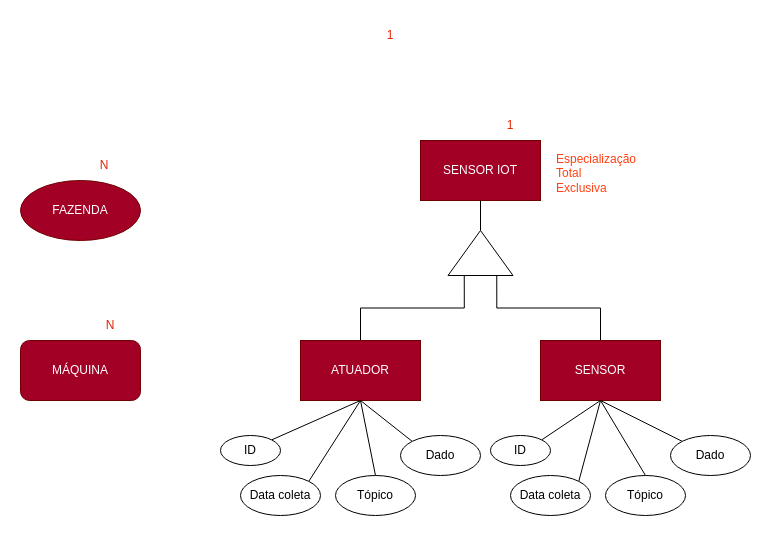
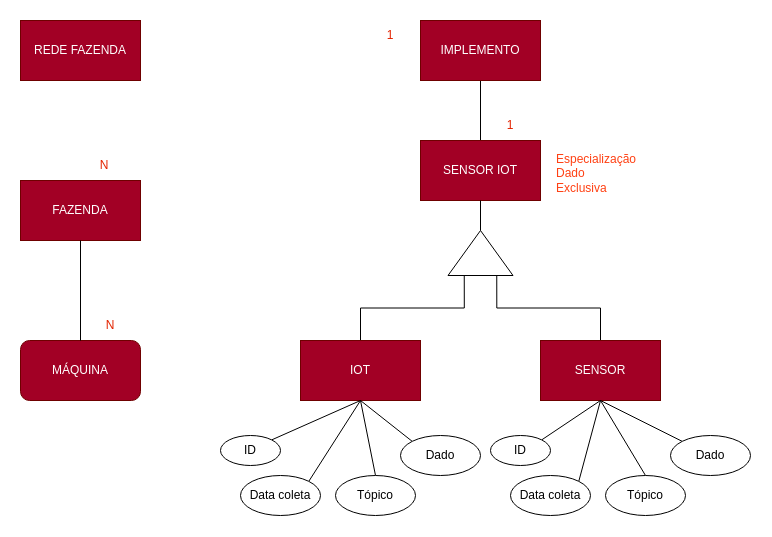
  <mxCell id="0" />
  <mxCell id="1" parent="0" />
- <mxCell id="3" value="FAZENDA" style="ellipse;whiteSpace=wrap;html=1;fillColor=#a20025;fontColor=#ffffff;strokeColor=#6F0000;" vertex="1" parent="1"><mxGeometry x="20" y="180" width="120" height="60" as="geometry" /></mxCell>
+ <mxCell id="2" value="REDE FAZENDA" style="rounded=0;whiteSpace=wrap;html=1;fillColor=#a20025;fontColor=#ffffff;strokeColor=#6F0000;" vertex="1" parent="1"><mxGeometry x="20" y="20" width="120" height="60" as="geometry" /></mxCell>
+ <mxCell id="3" value="FAZENDA" style="rounded=0;whiteSpace=wrap;html=1;fillColor=#a20025;fontColor=#ffffff;strokeColor=#6F0000;" vertex="1" parent="1"><mxGeometry x="20" y="180" width="120" height="60" as="geometry" /></mxCell>
  <mxCell id="4" value="&lt;font&gt;N&lt;/font&gt;" style="text;html=1;align=center;verticalAlign=middle;whiteSpace=wrap;rounded=0;fontColor=#e32400;" vertex="1" parent="1"><mxGeometry x="74" y="150" width="60" height="30" as="geometry" /></mxCell>
  <mxCell id="5" value="MÁQUINA" style="whiteSpace=wrap;html=1;fillColor=#a20025;fontColor=#ffffff;strokeColor=#6F0000;rounded=1;" vertex="1" parent="1"><mxGeometry x="20" y="340" width="120" height="60" as="geometry" /></mxCell>
+ <mxCell id="6" style="rounded=0;orthogonalLoop=1;jettySize=auto;html=1;exitX=0.5;exitY=1;exitDx=0;exitDy=0;entryX=0.5;entryY=0;entryDx=0;entryDy=0;endArrow=none;endFill=0;edgeStyle=orthogonalEdgeStyle;" edge="1" parent="1" source="3" target="5"><mxGeometry relative="1" as="geometry"><mxPoint x="74" y="250" as="sourcePoint" /><mxPoint x="74" y="330" as="targetPoint" /></mxGeometry></mxCell>
  <mxCell id="7" value="&lt;font&gt;N&lt;/font&gt;" style="text;html=1;align=center;verticalAlign=middle;whiteSpace=wrap;rounded=0;fontColor=#e32400;" vertex="1" parent="1"><mxGeometry x="80" y="310" width="60" height="30" as="geometry" /></mxCell>
+ <mxCell id="8" style="edgeStyle=orthogonalEdgeStyle;rounded=0;orthogonalLoop=1;jettySize=auto;html=1;exitX=0.5;exitY=1;exitDx=0;exitDy=0;entryX=0.5;entryY=0;entryDx=0;entryDy=0;endArrow=none;endFill=0;" edge="1" parent="1" source="9" target="13"><mxGeometry relative="1" as="geometry" /></mxCell>
+ <mxCell id="9" value="IMPLEMENTO" style="rounded=0;whiteSpace=wrap;html=1;fillColor=#a20025;fontColor=#ffffff;strokeColor=#6F0000;" vertex="1" parent="1"><mxGeometry x="420" y="20" width="120" height="60" as="geometry" /></mxCell>
  <mxCell id="10" value="&lt;font&gt;1&lt;/font&gt;" style="text;html=1;align=center;verticalAlign=middle;whiteSpace=wrap;rounded=0;fontColor=#e32400;" vertex="1" parent="1"><mxGeometry x="360" y="20" width="60" height="30" as="geometry" /></mxCell>
  <mxCell id="11" style="edgeStyle=orthogonalEdgeStyle;rounded=0;orthogonalLoop=1;jettySize=auto;html=1;exitX=0;exitY=0.25;exitDx=0;exitDy=0;entryX=0.5;entryY=0;entryDx=0;entryDy=0;endArrow=none;endFill=0;" edge="1" parent="1" source="19" target="15"><mxGeometry relative="1" as="geometry" /></mxCell>
  <mxCell id="12" style="edgeStyle=orthogonalEdgeStyle;rounded=0;orthogonalLoop=1;jettySize=auto;html=1;exitX=0;exitY=0.75;exitDx=0;exitDy=0;entryX=0.5;entryY=0;entryDx=0;entryDy=0;endArrow=none;endFill=0;" edge="1" parent="1" source="19" target="16"><mxGeometry relative="1" as="geometry" /></mxCell>
  <mxCell id="13" value="SENSOR IOT" style="rounded=0;whiteSpace=wrap;html=1;fillColor=#a20025;fontColor=#ffffff;strokeColor=#6F0000;" vertex="1" parent="1"><mxGeometry x="420" y="140" width="120" height="60" as="geometry" /></mxCell>
  <mxCell id="14" value="&lt;font&gt;1&lt;/font&gt;" style="text;html=1;align=center;verticalAlign=middle;whiteSpace=wrap;rounded=0;fontColor=#e32400;" vertex="1" parent="1"><mxGeometry x="480" y="110" width="60" height="30" as="geometry" /></mxCell>
- <mxCell id="15" value="ATUADOR" style="rounded=0;whiteSpace=wrap;html=1;fillColor=#a20025;fontColor=#ffffff;strokeColor=#6F0000;" vertex="1" parent="1"><mxGeometry x="300" y="340" width="120" height="60" as="geometry" /></mxCell>
+ <mxCell id="15" value="IOT" style="rounded=0;whiteSpace=wrap;html=1;fillColor=#a20025;fontColor=#ffffff;strokeColor=#6F0000;" vertex="1" parent="1"><mxGeometry x="300" y="340" width="120" height="60" as="geometry" /></mxCell>
  <mxCell id="16" value="SENSOR" style="rounded=0;whiteSpace=wrap;html=1;fillColor=#a20025;fontColor=#ffffff;strokeColor=#6F0000;" vertex="1" parent="1"><mxGeometry x="540" y="340" width="120" height="60" as="geometry" /></mxCell>
- <mxCell id="17" value="&lt;span style=&quot;font-size: 12px;&quot; id=&quot;docs-internal-guid-2453aa1d-7fff-8f91-bada-b084666e2c47&quot;&gt;&lt;span style=&quot;font-family: Arial, sans-serif; background-color: transparent; font-variant-numeric: normal; font-variant-east-asian: normal; font-variant-alternates: normal; font-variant-position: normal; vertical-align: baseline; white-space-collapse: preserve; font-size: 12px;&quot;&gt;&lt;font style=&quot;font-size: 12px;&quot;&gt;Especialização &lt;br style=&quot;font-size: 12px;&quot;&gt;Total&lt;br style=&quot;font-size: 12px;&quot;&gt;&lt;/font&gt;&lt;/span&gt;&lt;/span&gt;&lt;div style=&quot;font-size: 12px;&quot;&gt;&lt;span style=&quot;font-family: Arial, sans-serif; background-color: transparent; font-variant-numeric: normal; font-variant-east-asian: normal; font-variant-alternates: normal; font-variant-position: normal; vertical-align: baseline; white-space-collapse: preserve; font-size: 12px;&quot;&gt;&lt;font style=&quot;font-size: 12px;&quot;&gt;Exclusiva&lt;/font&gt;&lt;/span&gt;&lt;/div&gt;" style="text;strokeColor=none;fillColor=none;spacingLeft=4;spacingRight=4;overflow=hidden;rotatable=0;points=[[0,0.5],[1,0.5]];portConstraint=eastwest;fontSize=12;whiteSpace=wrap;html=1;fontColor=#ff4013;" vertex="1" parent="1"><mxGeometry x="550" y="145" width="135" height="50" as="geometry" /></mxCell>
+ <mxCell id="17" value="&lt;span style=&quot;font-size: 12px;&quot; id=&quot;docs-internal-guid-2453aa1d-7fff-8f91-bada-b084666e2c47&quot;&gt;&lt;span style=&quot;font-family: Arial, sans-serif; background-color: transparent; font-variant-numeric: normal; font-variant-east-asian: normal; font-variant-alternates: normal; font-variant-position: normal; vertical-align: baseline; white-space-collapse: preserve; font-size: 12px;&quot;&gt;&lt;font style=&quot;font-size: 12px;&quot;&gt;Especialização &lt;br style=&quot;font-size: 12px;&quot;&gt;Dado&lt;br style=&quot;font-size: 12px;&quot;&gt;&lt;/font&gt;&lt;/span&gt;&lt;/span&gt;&lt;div style=&quot;font-size: 12px;&quot;&gt;&lt;span style=&quot;font-family: Arial, sans-serif; background-color: transparent; font-variant-numeric: normal; font-variant-east-asian: normal; font-variant-alternates: normal; font-variant-position: normal; vertical-align: baseline; white-space-collapse: preserve; font-size: 12px;&quot;&gt;&lt;font style=&quot;font-size: 12px;&quot;&gt;Exclusiva&lt;/font&gt;&lt;/span&gt;&lt;/div&gt;" style="text;strokeColor=none;fillColor=none;spacingLeft=4;spacingRight=4;overflow=hidden;rotatable=0;points=[[0,0.5],[1,0.5]];portConstraint=eastwest;fontSize=12;whiteSpace=wrap;html=1;fontColor=#ff4013;" vertex="1" parent="1"><mxGeometry x="550" y="145" width="135" height="50" as="geometry" /></mxCell>
  <mxCell id="18" value="" style="edgeStyle=orthogonalEdgeStyle;rounded=0;orthogonalLoop=1;jettySize=auto;html=1;entryX=0.5;entryY=1;entryDx=0;entryDy=0;endArrow=none;endFill=0;" edge="1" parent="1" source="19" target="13"><mxGeometry relative="1" as="geometry" /></mxCell>
  <mxCell id="19" value="" style="triangle;whiteSpace=wrap;html=1;rotation=-90;fillColor=none;" vertex="1" parent="1"><mxGeometry x="457.5" y="220" width="45" height="65" as="geometry" /></mxCell>
  <mxCell id="20" style="rounded=0;orthogonalLoop=1;jettySize=auto;html=1;exitX=0;exitY=0;exitDx=0;exitDy=0;entryX=0.5;entryY=1;entryDx=0;entryDy=0;endArrow=none;endFill=0;" edge="1" parent="1" source="21" target="16"><mxGeometry relative="1" as="geometry" /></mxCell>
  <mxCell id="21" value="Dado" style="ellipse;whiteSpace=wrap;html=1;" vertex="1" parent="1"><mxGeometry x="670" y="435" width="80" height="40" as="geometry" /></mxCell>
  <mxCell id="22" style="rounded=0;orthogonalLoop=1;jettySize=auto;html=1;exitX=1;exitY=0;exitDx=0;exitDy=0;entryX=0.5;entryY=1;entryDx=0;entryDy=0;endArrow=none;endFill=0;" edge="1" parent="1" source="23" target="16"><mxGeometry relative="1" as="geometry" /></mxCell>
  <mxCell id="23" value="ID" style="ellipse;whiteSpace=wrap;html=1;" vertex="1" parent="1"><mxGeometry x="490" y="435" width="60" height="30" as="geometry" /></mxCell>
  <mxCell id="24" style="rounded=0;orthogonalLoop=1;jettySize=auto;html=1;exitX=0.5;exitY=0;exitDx=0;exitDy=0;entryX=0.5;entryY=1;entryDx=0;entryDy=0;endArrow=none;endFill=0;" edge="1" parent="1" source="25" target="16"><mxGeometry relative="1" as="geometry" /></mxCell>
  <mxCell id="25" value="Tópico" style="ellipse;whiteSpace=wrap;html=1;" vertex="1" parent="1"><mxGeometry x="605" y="475" width="80" height="40" as="geometry" /></mxCell>
  <mxCell id="26" style="rounded=0;orthogonalLoop=1;jettySize=auto;html=1;exitX=1;exitY=0;exitDx=0;exitDy=0;endArrow=none;endFill=0;" edge="1" parent="1" source="27"><mxGeometry relative="1" as="geometry"><mxPoint x="600" y="400" as="targetPoint" /></mxGeometry></mxCell>
  <mxCell id="27" value="Data coleta" style="ellipse;whiteSpace=wrap;html=1;" vertex="1" parent="1"><mxGeometry x="510" y="475" width="80" height="40" as="geometry" /></mxCell>
  <mxCell id="28" style="rounded=0;orthogonalLoop=1;jettySize=auto;html=1;exitX=0;exitY=0;exitDx=0;exitDy=0;endArrow=none;endFill=0;" edge="1" parent="1" source="29"><mxGeometry relative="1" as="geometry"><mxPoint x="360" y="400" as="targetPoint" /></mxGeometry></mxCell>
  <mxCell id="29" value="Dado" style="ellipse;whiteSpace=wrap;html=1;" vertex="1" parent="1"><mxGeometry x="400" y="435" width="80" height="40" as="geometry" /></mxCell>
  <mxCell id="30" style="rounded=0;orthogonalLoop=1;jettySize=auto;html=1;exitX=1;exitY=0;exitDx=0;exitDy=0;entryX=0.5;entryY=1;entryDx=0;entryDy=0;endArrow=none;endFill=0;" edge="1" parent="1" source="31" target="15"><mxGeometry relative="1" as="geometry" /></mxCell>
  <mxCell id="31" value="ID" style="ellipse;whiteSpace=wrap;html=1;" vertex="1" parent="1"><mxGeometry x="220" y="435" width="60" height="30" as="geometry" /></mxCell>
  <mxCell id="32" style="rounded=0;orthogonalLoop=1;jettySize=auto;html=1;exitX=0.5;exitY=0;exitDx=0;exitDy=0;entryX=0.5;entryY=1;entryDx=0;entryDy=0;endArrow=none;endFill=0;" edge="1" parent="1" source="33" target="15"><mxGeometry relative="1" as="geometry" /></mxCell>
  <mxCell id="33" value="Tópico" style="ellipse;whiteSpace=wrap;html=1;" vertex="1" parent="1"><mxGeometry x="335" y="475" width="80" height="40" as="geometry" /></mxCell>
  <mxCell id="34" style="rounded=0;orthogonalLoop=1;jettySize=auto;html=1;exitX=1;exitY=0;exitDx=0;exitDy=0;entryX=0.5;entryY=1;entryDx=0;entryDy=0;endArrow=none;endFill=0;" edge="1" parent="1" source="35" target="15"><mxGeometry relative="1" as="geometry" /></mxCell>
  <mxCell id="35" value="Data coleta" style="ellipse;whiteSpace=wrap;html=1;" vertex="1" parent="1"><mxGeometry x="240" y="475" width="80" height="40" as="geometry" /></mxCell>
